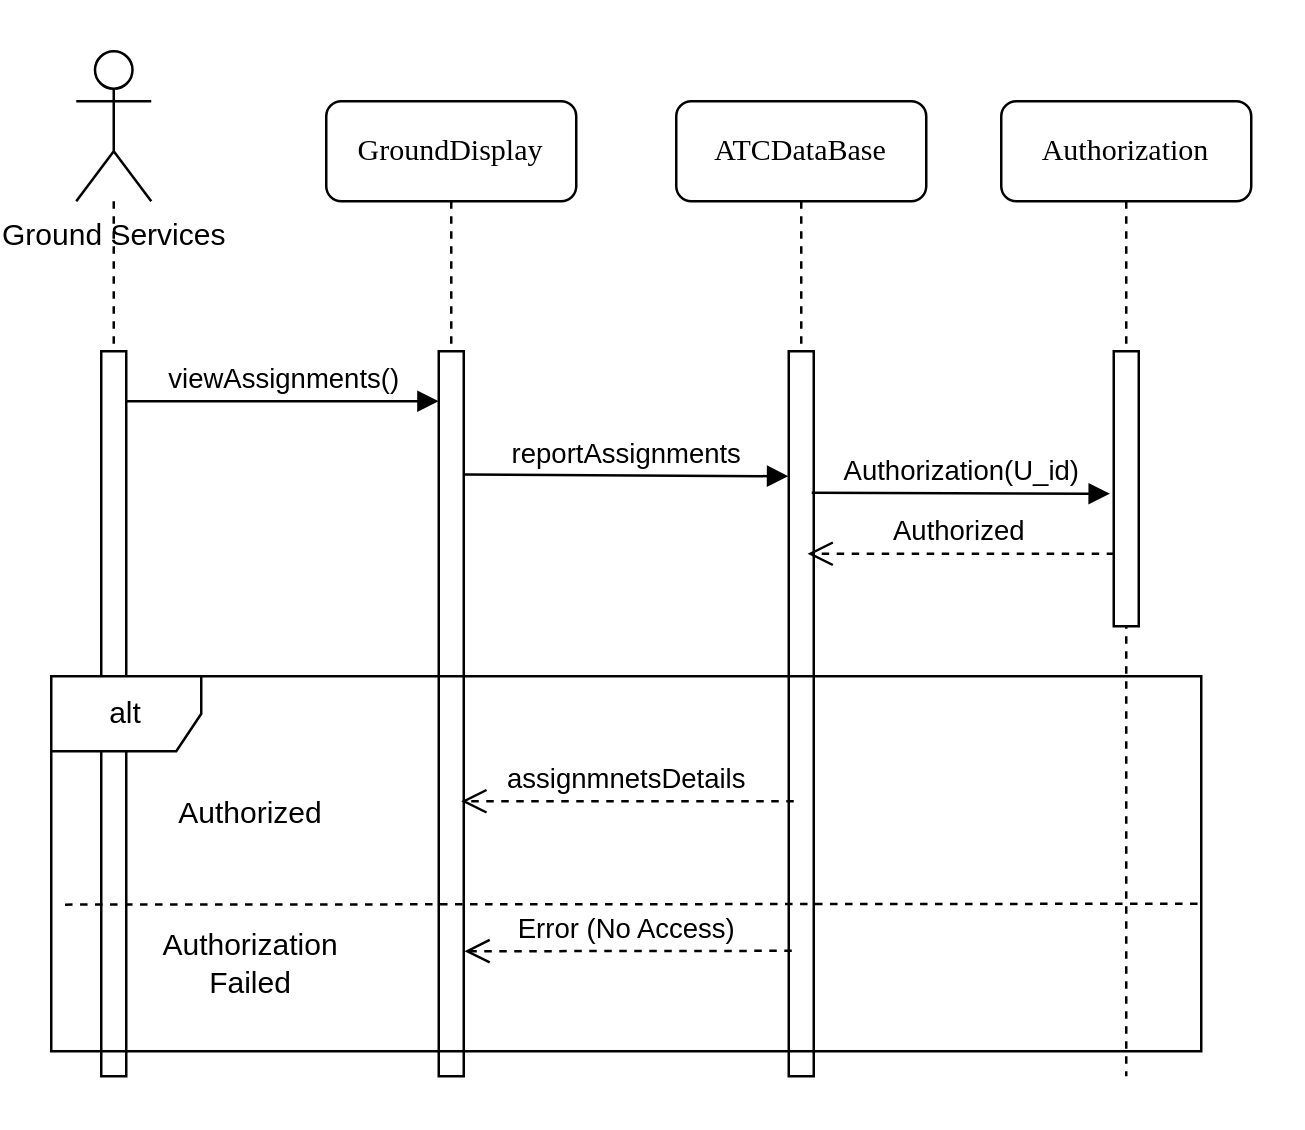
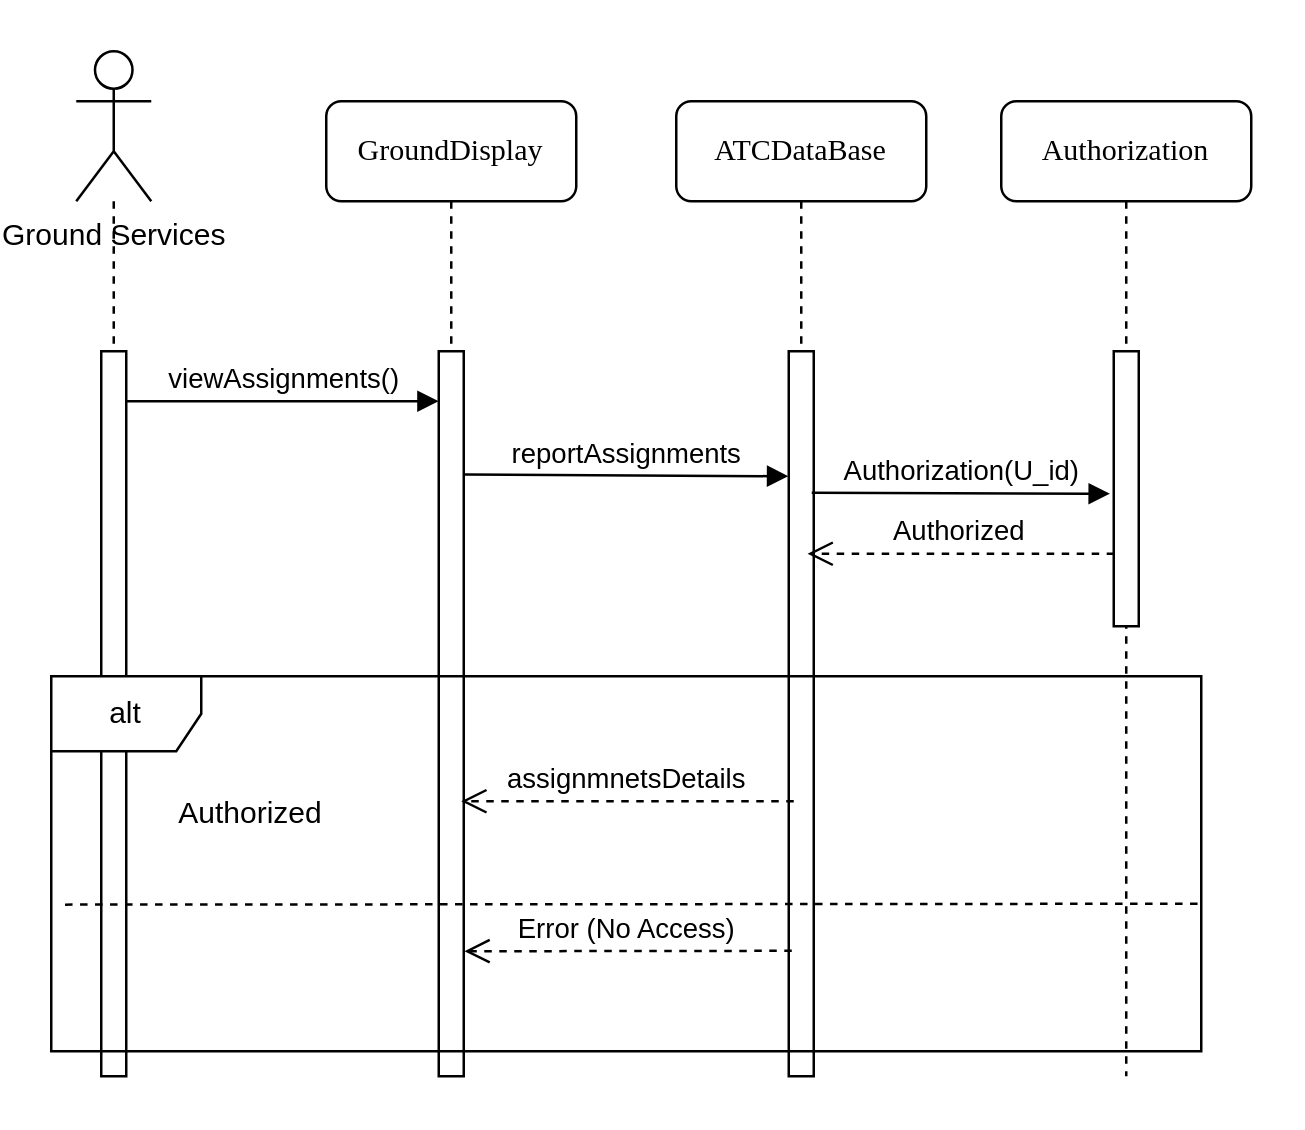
  <mxCell id="0" />
  <mxCell id="1" parent="0" />
  <mxCell id="2" value="ATCDataBase" style="shape=umlLifeline;perimeter=lifelinePerimeter;whiteSpace=wrap;html=1;container=1;collapsible=0;recursiveResize=0;outlineConnect=0;rounded=1;shadow=0;comic=0;labelBackgroundColor=none;strokeWidth=1;fontFamily=Verdana;fontSize=12;align=center;" parent="1" vertex="1"><mxGeometry x="270" y="40" width="100" height="390" as="geometry" /></mxCell>
  <mxCell id="3" value="" style="html=1;points=[];perimeter=orthogonalPerimeter;rounded=0;shadow=0;comic=0;labelBackgroundColor=none;strokeWidth=1;fontFamily=Verdana;fontSize=12;align=center;" parent="2" vertex="1"><mxGeometry x="45" y="100" width="10" height="290" as="geometry" /></mxCell>
  <mxCell id="4" value="GroundDisplay" style="shape=umlLifeline;perimeter=lifelinePerimeter;whiteSpace=wrap;html=1;container=1;collapsible=0;recursiveResize=0;outlineConnect=0;rounded=1;shadow=0;comic=0;labelBackgroundColor=none;strokeWidth=1;fontFamily=Verdana;fontSize=12;align=center;" parent="1" vertex="1"><mxGeometry x="130" y="40" width="100" height="390" as="geometry" /></mxCell>
  <mxCell id="5" value="" style="html=1;points=[];perimeter=orthogonalPerimeter;rounded=0;shadow=0;comic=0;labelBackgroundColor=none;strokeWidth=1;fontFamily=Verdana;fontSize=12;align=center;" parent="4" vertex="1"><mxGeometry x="45" y="100" width="10" height="290" as="geometry" /></mxCell>
  <mxCell id="6" value="Ground Services" style="shape=umlActor;verticalLabelPosition=bottom;verticalAlign=top;html=1;outlineConnect=0;" vertex="1" parent="1"><mxGeometry y="20" width="30" height="60" as="geometry" x="30" /></mxCell>
  <mxCell id="7" value="" style="html=1;points=[];perimeter=orthogonalPerimeter;outlineConnect=0;targetShapes=umlLifeline;portConstraint=eastwest;newEdgeStyle={&quot;edgeStyle&quot;:&quot;elbowEdgeStyle&quot;,&quot;elbow&quot;:&quot;vertical&quot;,&quot;curved&quot;:0,&quot;rounded&quot;:0};" vertex="1" parent="1"><mxGeometry x="40" y="140" width="10" height="290" as="geometry" /></mxCell>
  <mxCell id="8" value="" style="endArrow=none;dashed=1;html=1;rounded=0;" edge="1" parent="1" source="6" target="7"><mxGeometry width="50" height="50" relative="1" as="geometry"><mxPoint x="280" y="160" as="sourcePoint" /><mxPoint x="330" y="110" as="targetPoint" /></mxGeometry></mxCell>
  <mxCell id="9" value="viewAssignments()" style="html=1;verticalAlign=bottom;endArrow=block;edgeStyle=elbowEdgeStyle;elbow=vertical;curved=0;rounded=0;" edge="1" parent="1" source="7"><mxGeometry width="80" relative="1" as="geometry"><mxPoint x="260" y="200" as="sourcePoint" /><mxPoint x="175" y="160" as="targetPoint" /><Array as="points"><mxPoint x="80" y="160" /><mxPoint x="170" y="200" /></Array></mxGeometry></mxCell>
  <mxCell id="10" value="reportAssignments" style="html=1;verticalAlign=bottom;endArrow=block;edgeStyle=elbowEdgeStyle;elbow=vertical;curved=0;rounded=0;entryX=-0.016;entryY=0.173;entryDx=0;entryDy=0;entryPerimeter=0;exitX=1.038;exitY=0.17;exitDx=0;exitDy=0;exitPerimeter=0;" edge="1" parent="1" source="5" target="3"><mxGeometry width="80" relative="1" as="geometry"><mxPoint x="190" y="190" as="sourcePoint" /><mxPoint x="310" y="190" as="targetPoint" /><Array as="points"><mxPoint x="200" y="190" /></Array></mxGeometry></mxCell>
  <mxCell id="11" value="assignmnetsDetails" style="html=1;verticalAlign=bottom;endArrow=open;dashed=1;endSize=8;edgeStyle=elbowEdgeStyle;elbow=vertical;curved=0;rounded=0;" edge="1" parent="1"><mxGeometry relative="1" as="geometry"><mxPoint x="317" y="320" as="sourcePoint" /><mxPoint x="184" y="320" as="targetPoint" /><Array as="points"><mxPoint x="200" y="320" /></Array></mxGeometry></mxCell>
  <mxCell id="12" value="alt" style="shape=umlFrame;whiteSpace=wrap;html=1;pointerEvents=0;" vertex="1" parent="1"><mxGeometry x="20" y="270" width="460" height="150" as="geometry" /></mxCell>
  <mxCell id="13" value="Authorization" style="shape=umlLifeline;perimeter=lifelinePerimeter;whiteSpace=wrap;html=1;container=1;collapsible=0;recursiveResize=0;outlineConnect=0;rounded=1;shadow=0;comic=0;labelBackgroundColor=none;strokeWidth=1;fontFamily=Verdana;fontSize=12;align=center;" vertex="1" parent="1"><mxGeometry x="400" y="40" width="100" height="390" as="geometry" /></mxCell>
  <mxCell id="14" value="" style="html=1;points=[];perimeter=orthogonalPerimeter;rounded=0;shadow=0;comic=0;labelBackgroundColor=none;strokeWidth=1;fontFamily=Verdana;fontSize=12;align=center;" vertex="1" parent="13"><mxGeometry x="45" y="100" width="10" height="110" as="geometry" /></mxCell>
  <mxCell id="15" value="Authorization(U_id)" style="html=1;verticalAlign=bottom;endArrow=block;edgeStyle=elbowEdgeStyle;elbow=vertical;curved=0;rounded=0;exitX=0.921;exitY=0.195;exitDx=0;exitDy=0;exitPerimeter=0;entryX=-0.152;entryY=0.526;entryDx=0;entryDy=0;entryPerimeter=0;" edge="1" parent="1" source="3" target="14"><mxGeometry width="80" relative="1" as="geometry"><mxPoint x="230" y="220" as="sourcePoint" /><mxPoint x="310" y="220" as="targetPoint" /></mxGeometry></mxCell>
  <mxCell id="16" value="Authorized" style="html=1;verticalAlign=bottom;endArrow=open;dashed=1;endSize=8;edgeStyle=elbowEdgeStyle;elbow=vertical;curved=0;rounded=0;exitX=0.018;exitY=0.736;exitDx=0;exitDy=0;exitPerimeter=0;entryX=0.752;entryY=0.276;entryDx=0;entryDy=0;entryPerimeter=0;" edge="1" parent="1" source="14" target="3"><mxGeometry relative="1" as="geometry"><mxPoint x="410" y="220" as="sourcePoint" /><mxPoint x="330" y="220" as="targetPoint" /></mxGeometry></mxCell>
  <mxCell id="17" value="Error (No Access)" style="html=1;verticalAlign=bottom;endArrow=open;dashed=1;endSize=8;edgeStyle=elbowEdgeStyle;elbow=vertical;curved=0;rounded=0;exitX=0.121;exitY=0.827;exitDx=0;exitDy=0;exitPerimeter=0;entryX=1.028;entryY=0.825;entryDx=0;entryDy=0;entryPerimeter=0;" edge="1" parent="1" source="3" target="5"><mxGeometry relative="1" as="geometry"><mxPoint x="310" y="380" as="sourcePoint" /><mxPoint x="190" y="380" as="targetPoint" /><Array as="points"><mxPoint x="200" y="380" /></Array></mxGeometry></mxCell>
  <mxCell id="18" value="" style="endArrow=none;dashed=1;html=1;rounded=0;exitX=0.012;exitY=0.609;exitDx=0;exitDy=0;exitPerimeter=0;" edge="1" parent="1" source="12"><mxGeometry width="50" height="50" relative="1" as="geometry"><mxPoint x="300" y="310" as="sourcePoint" /><mxPoint x="479" y="361" as="targetPoint" /></mxGeometry></mxCell>
  <mxCell id="19" value="Authorized" style="text;html=1;strokeColor=none;fillColor=none;align=center;verticalAlign=middle;whiteSpace=wrap;rounded=0;" vertex="1" parent="1"><mxGeometry x="70" y="310" width="60" height="30" as="geometry" /></mxCell>
- <mxCell id="20" value="Authorization Failed" style="text;html=1;strokeColor=none;fillColor=none;align=center;verticalAlign=middle;whiteSpace=wrap;rounded=0;" vertex="1" parent="1"><mxGeometry x="70" y="370" width="60" height="30" as="geometry" /></mxCell>
